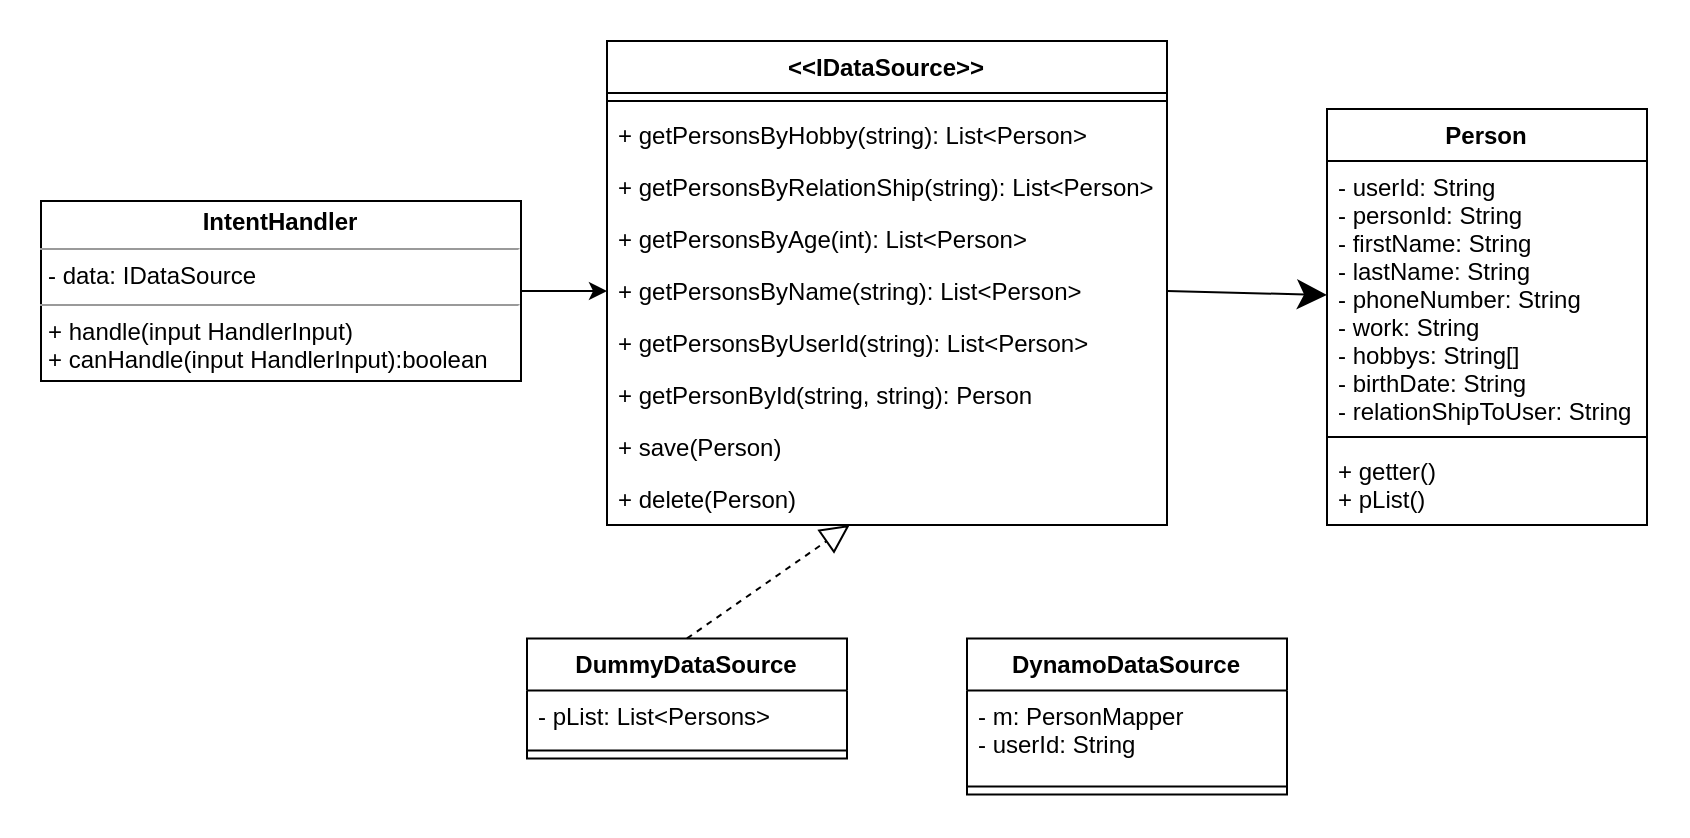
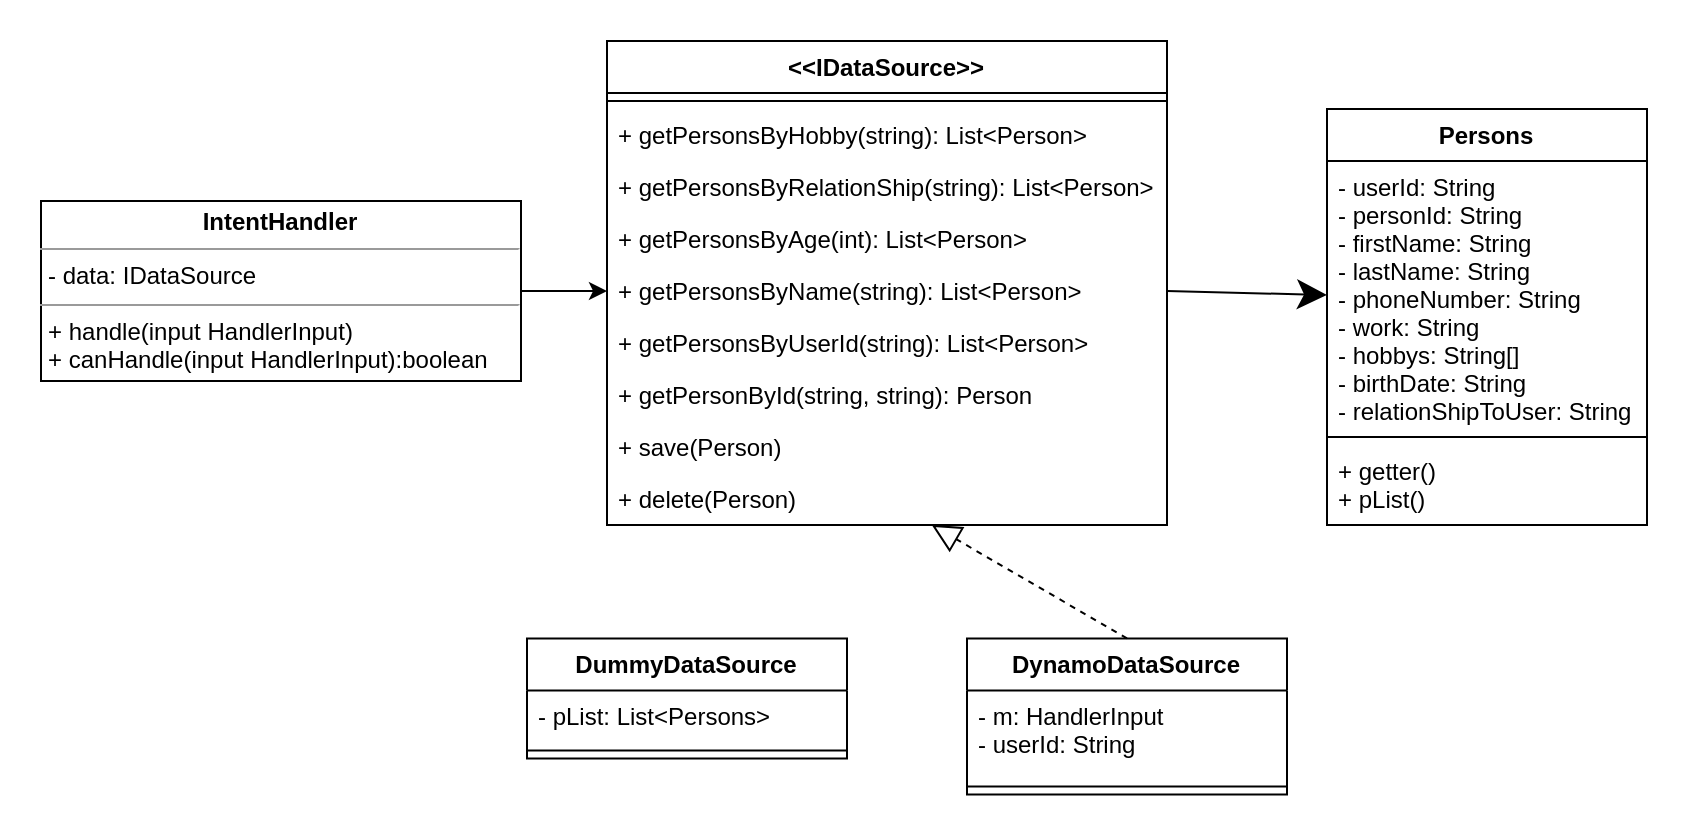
  <mxCell id="0" />
  <mxCell id="1" parent="0" />
  <mxCell id="2" value="&lt;p style=&quot;margin: 0px ; margin-top: 4px ; text-align: center&quot;&gt;&lt;b&gt;IntentHandler&lt;/b&gt;&lt;/p&gt;&lt;hr size=&quot;1&quot;&gt;&lt;p style=&quot;margin: 0px ; margin-left: 4px&quot;&gt;- data: IDataSource&lt;/p&gt;&lt;hr size=&quot;1&quot;&gt;&lt;p style=&quot;margin: 0px ; margin-left: 4px&quot;&gt;+ handle(input HandlerInput)&lt;/p&gt;&lt;p style=&quot;margin: 0px ; margin-left: 4px&quot;&gt;+ canHandle(input HandlerInput):boolean&lt;/p&gt;" style="verticalAlign=top;align=left;overflow=fill;fontSize=12;fontFamily=Helvetica;html=1;" vertex="1" parent="1"><mxGeometry x="20" y="100" width="240" height="90" as="geometry" /></mxCell>
  <mxCell id="3" value="&lt;&lt;IDataSource&gt;&gt;" style="swimlane;fontStyle=1;align=center;verticalAlign=top;childLayout=stackLayout;horizontal=1;startSize=26;horizontalStack=0;resizeParent=1;resizeParentMax=0;resizeLast=0;collapsible=1;marginBottom=0;" vertex="1" parent="1"><mxGeometry x="303" y="20" width="280" height="242" as="geometry" /></mxCell>
  <mxCell id="4" value="" style="line;strokeWidth=1;fillColor=none;align=left;verticalAlign=middle;spacingTop=-1;spacingLeft=3;spacingRight=3;rotatable=0;labelPosition=right;points=[];portConstraint=eastwest;" vertex="1" parent="3"><mxGeometry y="26" width="280" height="8" as="geometry" /></mxCell>
  <mxCell id="5" value="+ getPersonsByHobby(string): List&lt;Person&gt;" style="text;strokeColor=none;fillColor=none;align=left;verticalAlign=top;spacingLeft=4;spacingRight=4;overflow=hidden;rotatable=0;points=[[0,0.5],[1,0.5]];portConstraint=eastwest;" vertex="1" parent="3"><mxGeometry y="34" width="280" height="26" as="geometry" /></mxCell>
  <mxCell id="6" value="+ getPersonsByRelationShip(string): List&lt;Person&gt;" style="text;strokeColor=none;fillColor=none;align=left;verticalAlign=top;spacingLeft=4;spacingRight=4;overflow=hidden;rotatable=0;points=[[0,0.5],[1,0.5]];portConstraint=eastwest;" vertex="1" parent="3"><mxGeometry y="60" width="280" height="26" as="geometry" /></mxCell>
  <mxCell id="7" value="+ getPersonsByAge(int): List&lt;Person&gt;" style="text;strokeColor=none;fillColor=none;align=left;verticalAlign=top;spacingLeft=4;spacingRight=4;overflow=hidden;rotatable=0;points=[[0,0.5],[1,0.5]];portConstraint=eastwest;" vertex="1" parent="3"><mxGeometry y="86" width="280" height="26" as="geometry" /></mxCell>
  <mxCell id="8" value="+ getPersonsByName(string): List&lt;Person&gt;" style="text;strokeColor=none;fillColor=none;align=left;verticalAlign=top;spacingLeft=4;spacingRight=4;overflow=hidden;rotatable=0;points=[[0,0.5],[1,0.5]];portConstraint=eastwest;" vertex="1" parent="3"><mxGeometry y="112" width="280" height="26" as="geometry" /></mxCell>
  <mxCell id="9" value="+ getPersonsByUserId(string): List&lt;Person&gt;" style="text;strokeColor=none;fillColor=none;align=left;verticalAlign=top;spacingLeft=4;spacingRight=4;overflow=hidden;rotatable=0;points=[[0,0.5],[1,0.5]];portConstraint=eastwest;" vertex="1" parent="3"><mxGeometry y="138" width="280" height="26" as="geometry" /></mxCell>
  <mxCell id="10" value="+ getPersonById(string, string): Person" style="text;strokeColor=none;fillColor=none;align=left;verticalAlign=top;spacingLeft=4;spacingRight=4;overflow=hidden;rotatable=0;points=[[0,0.5],[1,0.5]];portConstraint=eastwest;" vertex="1" parent="3"><mxGeometry y="164" width="280" height="26" as="geometry" /></mxCell>
  <mxCell id="11" value="+ save(Person)" style="text;strokeColor=none;fillColor=none;align=left;verticalAlign=top;spacingLeft=4;spacingRight=4;overflow=hidden;rotatable=0;points=[[0,0.5],[1,0.5]];portConstraint=eastwest;" vertex="1" parent="3"><mxGeometry y="190" width="280" height="26" as="geometry" /></mxCell>
  <mxCell id="12" value="+ delete(Person)" style="text;strokeColor=none;fillColor=none;align=left;verticalAlign=top;spacingLeft=4;spacingRight=4;overflow=hidden;rotatable=0;points=[[0,0.5],[1,0.5]];portConstraint=eastwest;" vertex="1" parent="3"><mxGeometry y="216" width="280" height="26" as="geometry" /></mxCell>
  <mxCell id="13" value="" style="endArrow=none;html=1;exitX=0;exitY=0.5;exitDx=0;exitDy=0;jumpStyle=arc;endFill=0;startArrow=classic;startFill=1;entryX=1;entryY=0.5;entryDx=0;entryDy=0;" edge="1" parent="1" source="8" target="2"><mxGeometry width="50" height="50" relative="1" as="geometry"><mxPoint x="253" y="156" as="sourcePoint" /><mxPoint x="253" y="110" as="targetPoint" /></mxGeometry></mxCell>
- <mxCell id="14" value="Person" style="swimlane;fontStyle=1;align=center;verticalAlign=top;childLayout=stackLayout;horizontal=1;startSize=26;horizontalStack=0;resizeParent=1;resizeParentMax=0;resizeLast=0;collapsible=1;marginBottom=0;" vertex="1" parent="1"><mxGeometry x="663" y="54" width="160" height="208" as="geometry" /></mxCell>
+ <mxCell id="14" value="Persons" style="swimlane;fontStyle=1;align=center;verticalAlign=top;childLayout=stackLayout;horizontal=1;startSize=26;horizontalStack=0;resizeParent=1;resizeParentMax=0;resizeLast=0;collapsible=1;marginBottom=0;" vertex="1" parent="1"><mxGeometry x="663" y="54" width="160" height="208" as="geometry" /></mxCell>
  <mxCell id="15" value="- userId: String&#10;- personId: String&#10;- firstName: String&#10;- lastName: String&#10;- phoneNumber: String&#10;- work: String&#10;- hobbys: String[]&#10;- birthDate: String&#10;- relationShipToUser: String" style="text;strokeColor=none;fillColor=none;align=left;verticalAlign=top;spacingLeft=4;spacingRight=4;overflow=hidden;rotatable=0;points=[[0,0.5],[1,0.5]];portConstraint=eastwest;" vertex="1" parent="14"><mxGeometry y="26" width="160" height="134" as="geometry" /></mxCell>
  <mxCell id="16" value="" style="line;strokeWidth=1;fillColor=none;align=left;verticalAlign=middle;spacingTop=-1;spacingLeft=3;spacingRight=3;rotatable=0;labelPosition=right;points=[];portConstraint=eastwest;" vertex="1" parent="14"><mxGeometry y="160" width="160" height="8" as="geometry" /></mxCell>
  <mxCell id="17" value="+ getter()&#10;+ pList()" style="text;strokeColor=none;fillColor=none;align=left;verticalAlign=top;spacingLeft=4;spacingRight=4;overflow=hidden;rotatable=0;points=[[0,0.5],[1,0.5]];portConstraint=eastwest;" vertex="1" parent="14"><mxGeometry y="168" width="160" height="40" as="geometry" /></mxCell>
  <mxCell id="18" value="" style="endArrow=classic;endFill=1;endSize=12;html=1;exitX=1;exitY=0.5;exitDx=0;exitDy=0;entryX=0;entryY=0.5;entryDx=0;entryDy=0;" edge="1" parent="1" source="8" target="15"><mxGeometry width="160" relative="1" as="geometry"><mxPoint x="553" y="330" as="sourcePoint" /><mxPoint x="713" y="330" as="targetPoint" /></mxGeometry></mxCell>
  <mxCell id="19" value="DummyDataSource" style="swimlane;fontStyle=1;align=center;verticalAlign=top;childLayout=stackLayout;horizontal=1;startSize=26;horizontalStack=0;resizeParent=1;resizeParentMax=0;resizeLast=0;collapsible=1;marginBottom=0;" vertex="1" parent="1"><mxGeometry x="263" y="318.71" width="160" height="60" as="geometry" /></mxCell>
  <mxCell id="20" value="- pList: List&lt;Persons&gt;" style="text;strokeColor=none;fillColor=none;align=left;verticalAlign=top;spacingLeft=4;spacingRight=4;overflow=hidden;rotatable=0;points=[[0,0.5],[1,0.5]];portConstraint=eastwest;" vertex="1" parent="19"><mxGeometry y="26" width="160" height="26" as="geometry" /></mxCell>
  <mxCell id="21" value="" style="line;strokeWidth=1;fillColor=none;align=left;verticalAlign=middle;spacingTop=-1;spacingLeft=3;spacingRight=3;rotatable=0;labelPosition=right;points=[];portConstraint=eastwest;" vertex="1" parent="19"><mxGeometry y="52" width="160" height="8" as="geometry" /></mxCell>
- <mxCell id="22" value="" style="endArrow=block;dashed=1;endFill=0;endSize=12;html=1;exitX=0.5;exitY=0;exitDx=0;exitDy=0;" edge="1" parent="1" source="19" target="12"><mxGeometry width="160" relative="1" as="geometry"><mxPoint x="313" y="530" as="sourcePoint" /><mxPoint x="393" y="300" as="targetPoint" /></mxGeometry></mxCell>
  <mxCell id="23" value="DynamoDataSource" style="swimlane;fontStyle=1;align=center;verticalAlign=top;childLayout=stackLayout;horizontal=1;startSize=26;horizontalStack=0;resizeParent=1;resizeParentMax=0;resizeLast=0;collapsible=1;marginBottom=0;" vertex="1" parent="1"><mxGeometry x="483" y="318.71" width="160" height="78" as="geometry" /></mxCell>
- <mxCell id="24" value="- m: PersonMapper&#10;- userId: String" style="text;strokeColor=none;fillColor=none;align=left;verticalAlign=top;spacingLeft=4;spacingRight=4;overflow=hidden;rotatable=0;points=[[0,0.5],[1,0.5]];portConstraint=eastwest;" vertex="1" parent="23"><mxGeometry y="26" width="160" height="44" as="geometry" /></mxCell>
+ <mxCell id="24" value="- m: HandlerInput&#10;- userId: String" style="text;strokeColor=none;fillColor=none;align=left;verticalAlign=top;spacingLeft=4;spacingRight=4;overflow=hidden;rotatable=0;points=[[0,0.5],[1,0.5]];portConstraint=eastwest;" vertex="1" parent="23"><mxGeometry y="26" width="160" height="44" as="geometry" /></mxCell>
  <mxCell id="25" value="" style="line;strokeWidth=1;fillColor=none;align=left;verticalAlign=middle;spacingTop=-1;spacingLeft=3;spacingRight=3;rotatable=0;labelPosition=right;points=[];portConstraint=eastwest;" vertex="1" parent="23"><mxGeometry y="70" width="160" height="8" as="geometry" /></mxCell>
+ <mxCell id="26" value="" style="endArrow=block;dashed=1;endFill=0;endSize=12;html=1;exitX=0.5;exitY=0;exitDx=0;exitDy=0;" edge="1" parent="1" source="23" target="12"><mxGeometry width="160" relative="1" as="geometry"><mxPoint x="73" y="480" as="sourcePoint" /><mxPoint x="443" y="310" as="targetPoint" /></mxGeometry></mxCell>
